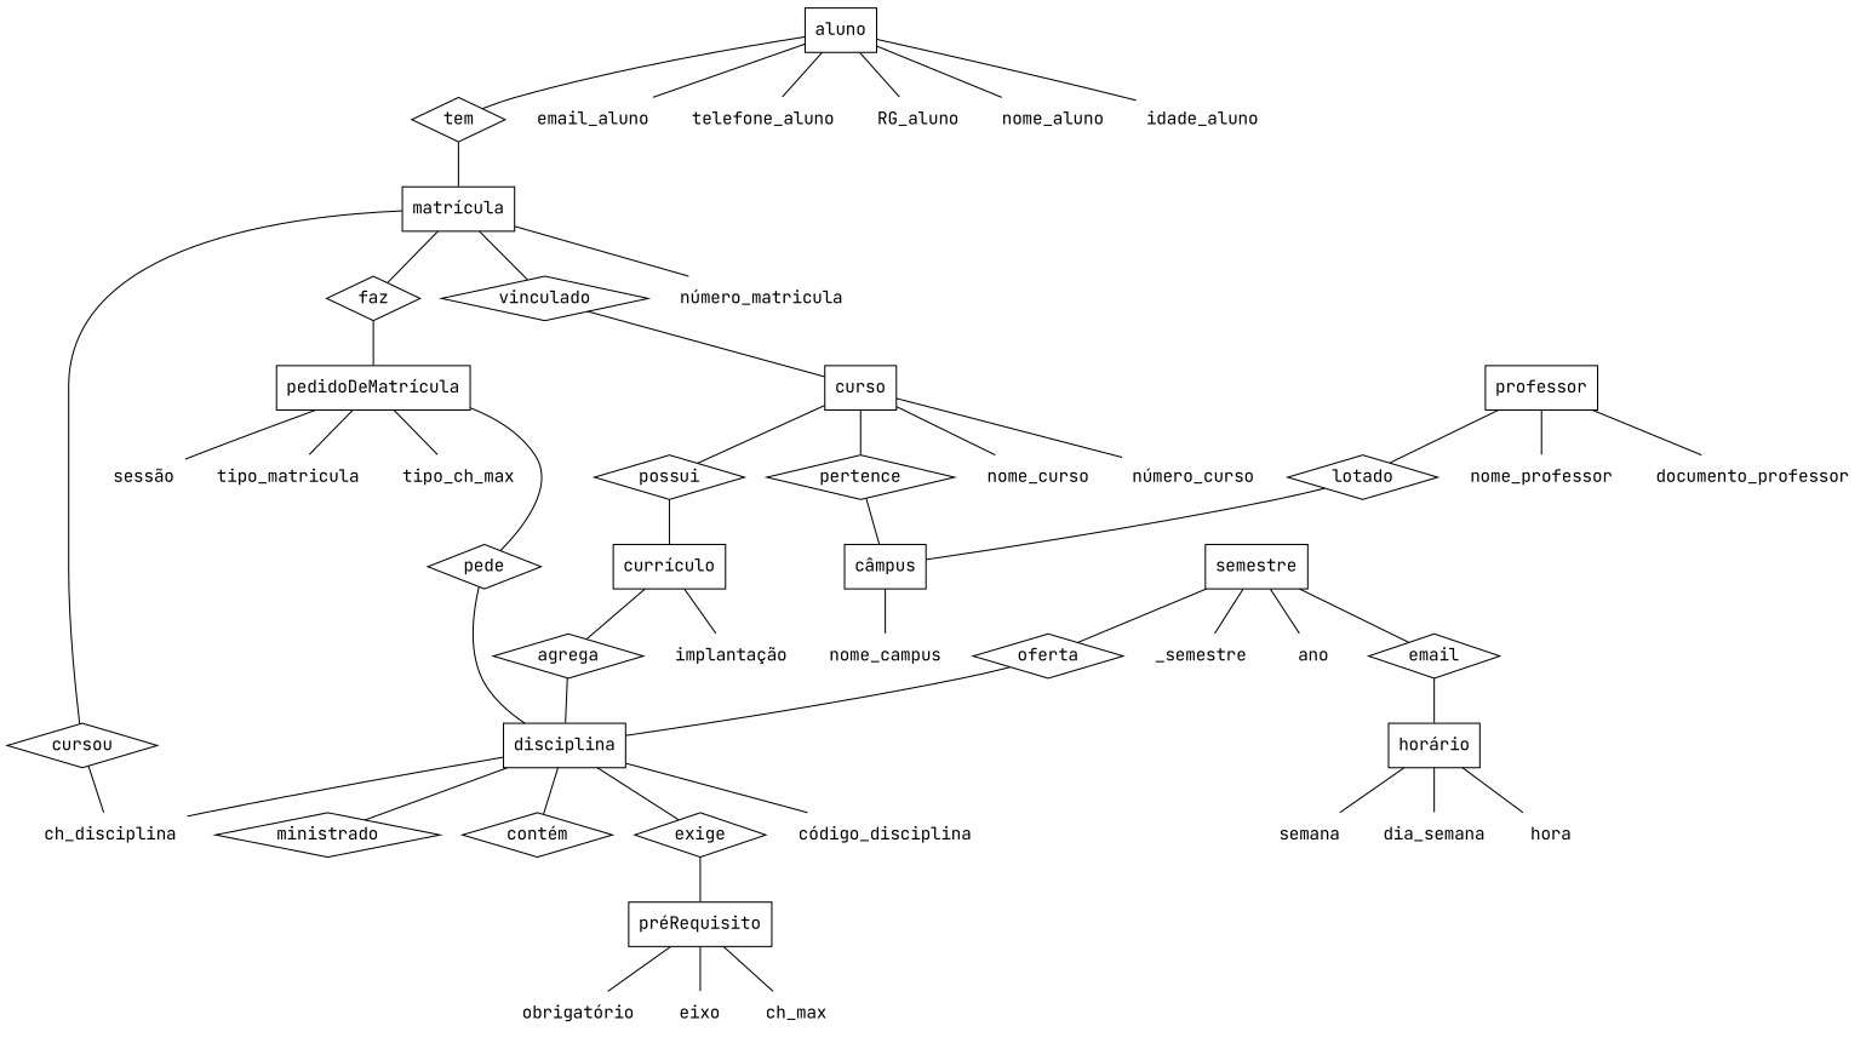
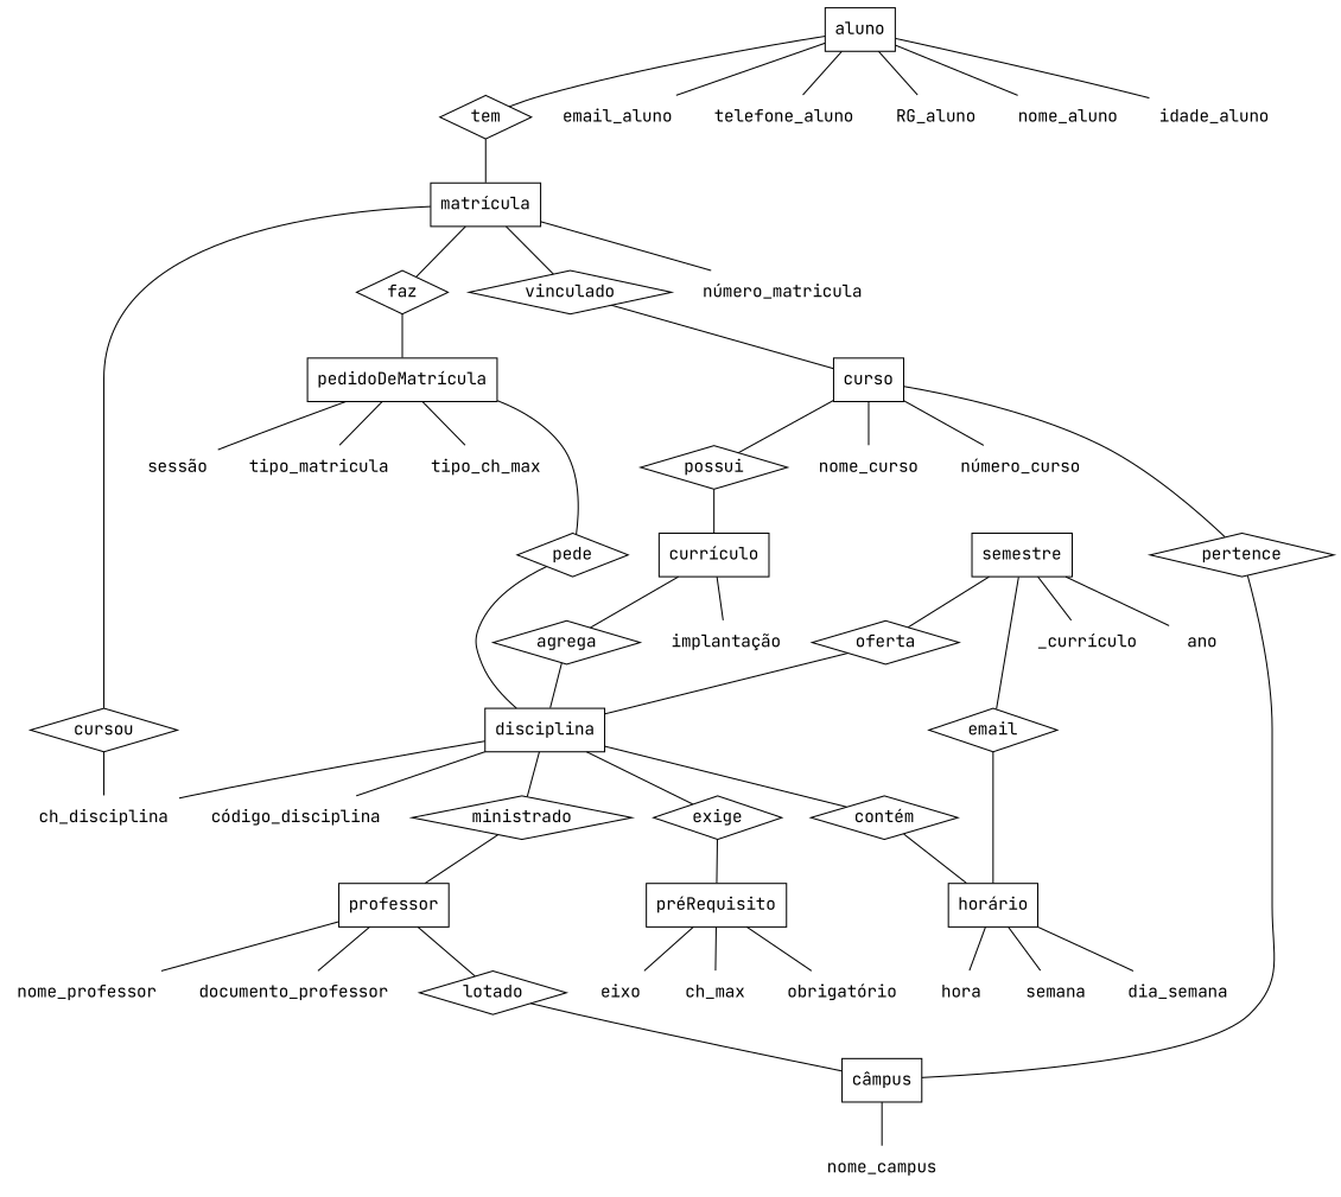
  graph {
    fontname="JetBrains Mono"
    node [fontname="JetBrains Mono" shape=plaintext]
    edge [fontname="JetBrains Mono"]
    aluno [shape=record]
    tem [shape=diamond]
    email_aluno
    telefone_aluno
    RG_aluno
    nome_aluno
    idade_aluno
    "matrícula" [shape=record]
    cursou [shape=diamond]
    faz [shape=diamond]
    vinculado [shape=diamond]
    "número_matricula"
    ch_disciplina
    "pedidoDeMatrícula" [shape=record]
    curso [shape=record]
    disciplina [shape=record]
    ministrado [shape=diamond]
    "contém" [shape=diamond]
    exige [shape=diamond]
    "código_disciplina"
    professor [shape=record]
    "horário" [shape=record]
    "préRequisito" [shape=record]
    pede [shape=diamond]
    "sessão"
    tipo_matricula
    tipo_ch_max
    pertence [shape=diamond]
    possui [shape=diamond]
    nome_curso
    "número_curso"
    "câmpus" [shape=record]
    "currículo" [shape=record]
    nome_campus
    agrega [shape=diamond]
    "implantação"
    lotado [shape=diamond]
    nome_professor
    documento_professor
    semestre [shape=record]
    oferta [shape=diamond]
    n42 [label=email shape=diamond]
-   _semestre
+   _semestre [label="_currículo"]
    ano
    dia_semana
    hora
    semana
    "obrigatório"
    eixo
    ch_max
    aluno -- tem
    aluno -- email_aluno
    aluno -- telefone_aluno
    aluno -- RG_aluno
    aluno -- nome_aluno
    aluno -- idade_aluno
    tem -- "matrícula"
    "matrícula" -- cursou
    "matrícula" -- faz
    "matrícula" -- vinculado
    "matrícula" -- "número_matricula"
    cursou -- ch_disciplina
    faz -- "pedidoDeMatrícula"
    vinculado -- curso
    "pedidoDeMatrícula" -- pede
    "pedidoDeMatrícula" -- "sessão"
    "pedidoDeMatrícula" -- tipo_matricula
    "pedidoDeMatrícula" -- tipo_ch_max
    curso -- pertence
    curso -- possui
    curso -- nome_curso
    curso -- "número_curso"
    disciplina -- ch_disciplina
    disciplina -- ministrado
    disciplina -- "contém"
    disciplina -- exige
    disciplina -- "código_disciplina"
+   ministrado -- professor
+   "contém" -- "horário"
    exige -- "préRequisito"
    professor -- lotado
    professor -- nome_professor
    professor -- documento_professor
    "horário" -- dia_semana
    "horário" -- hora
    "horário" -- semana
    "préRequisito" -- "obrigatório"
    "préRequisito" -- eixo
    "préRequisito" -- ch_max
    pede -- disciplina
    pertence -- "câmpus"
    possui -- "currículo"
    "câmpus" -- nome_campus
    "currículo" -- agrega
    "currículo" -- "implantação"
    agrega -- disciplina
    lotado -- "câmpus"
    semestre -- oferta
    semestre -- n42
    semestre -- _semestre
    semestre -- ano
    oferta -- disciplina
    n42 -- "horário"
  }
